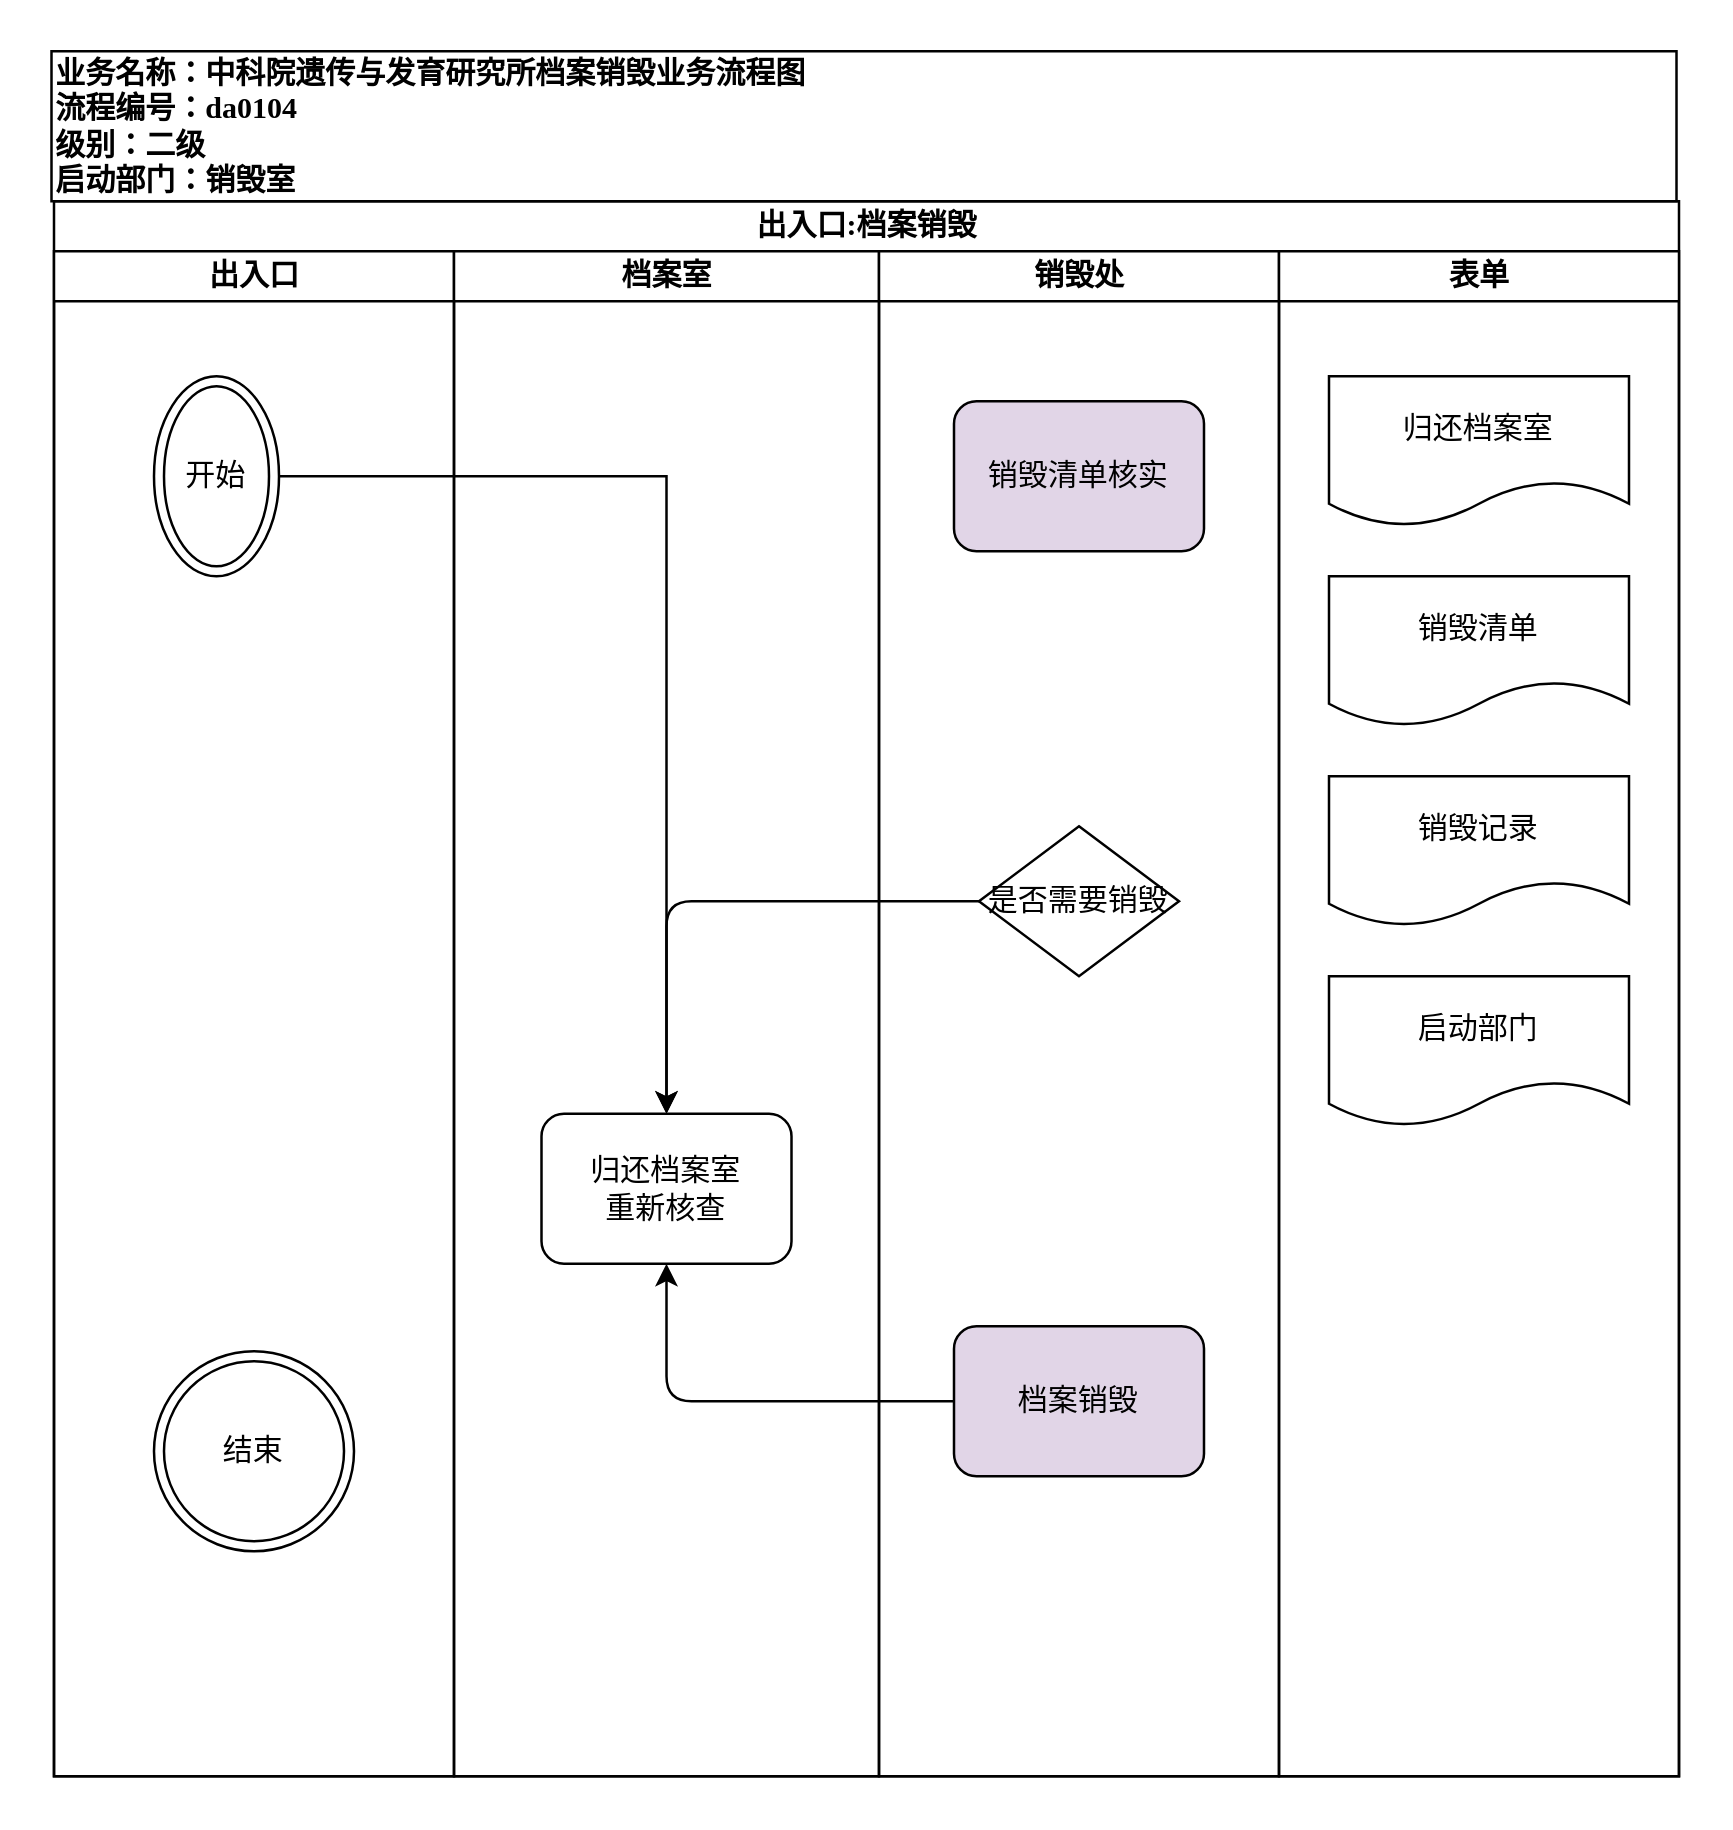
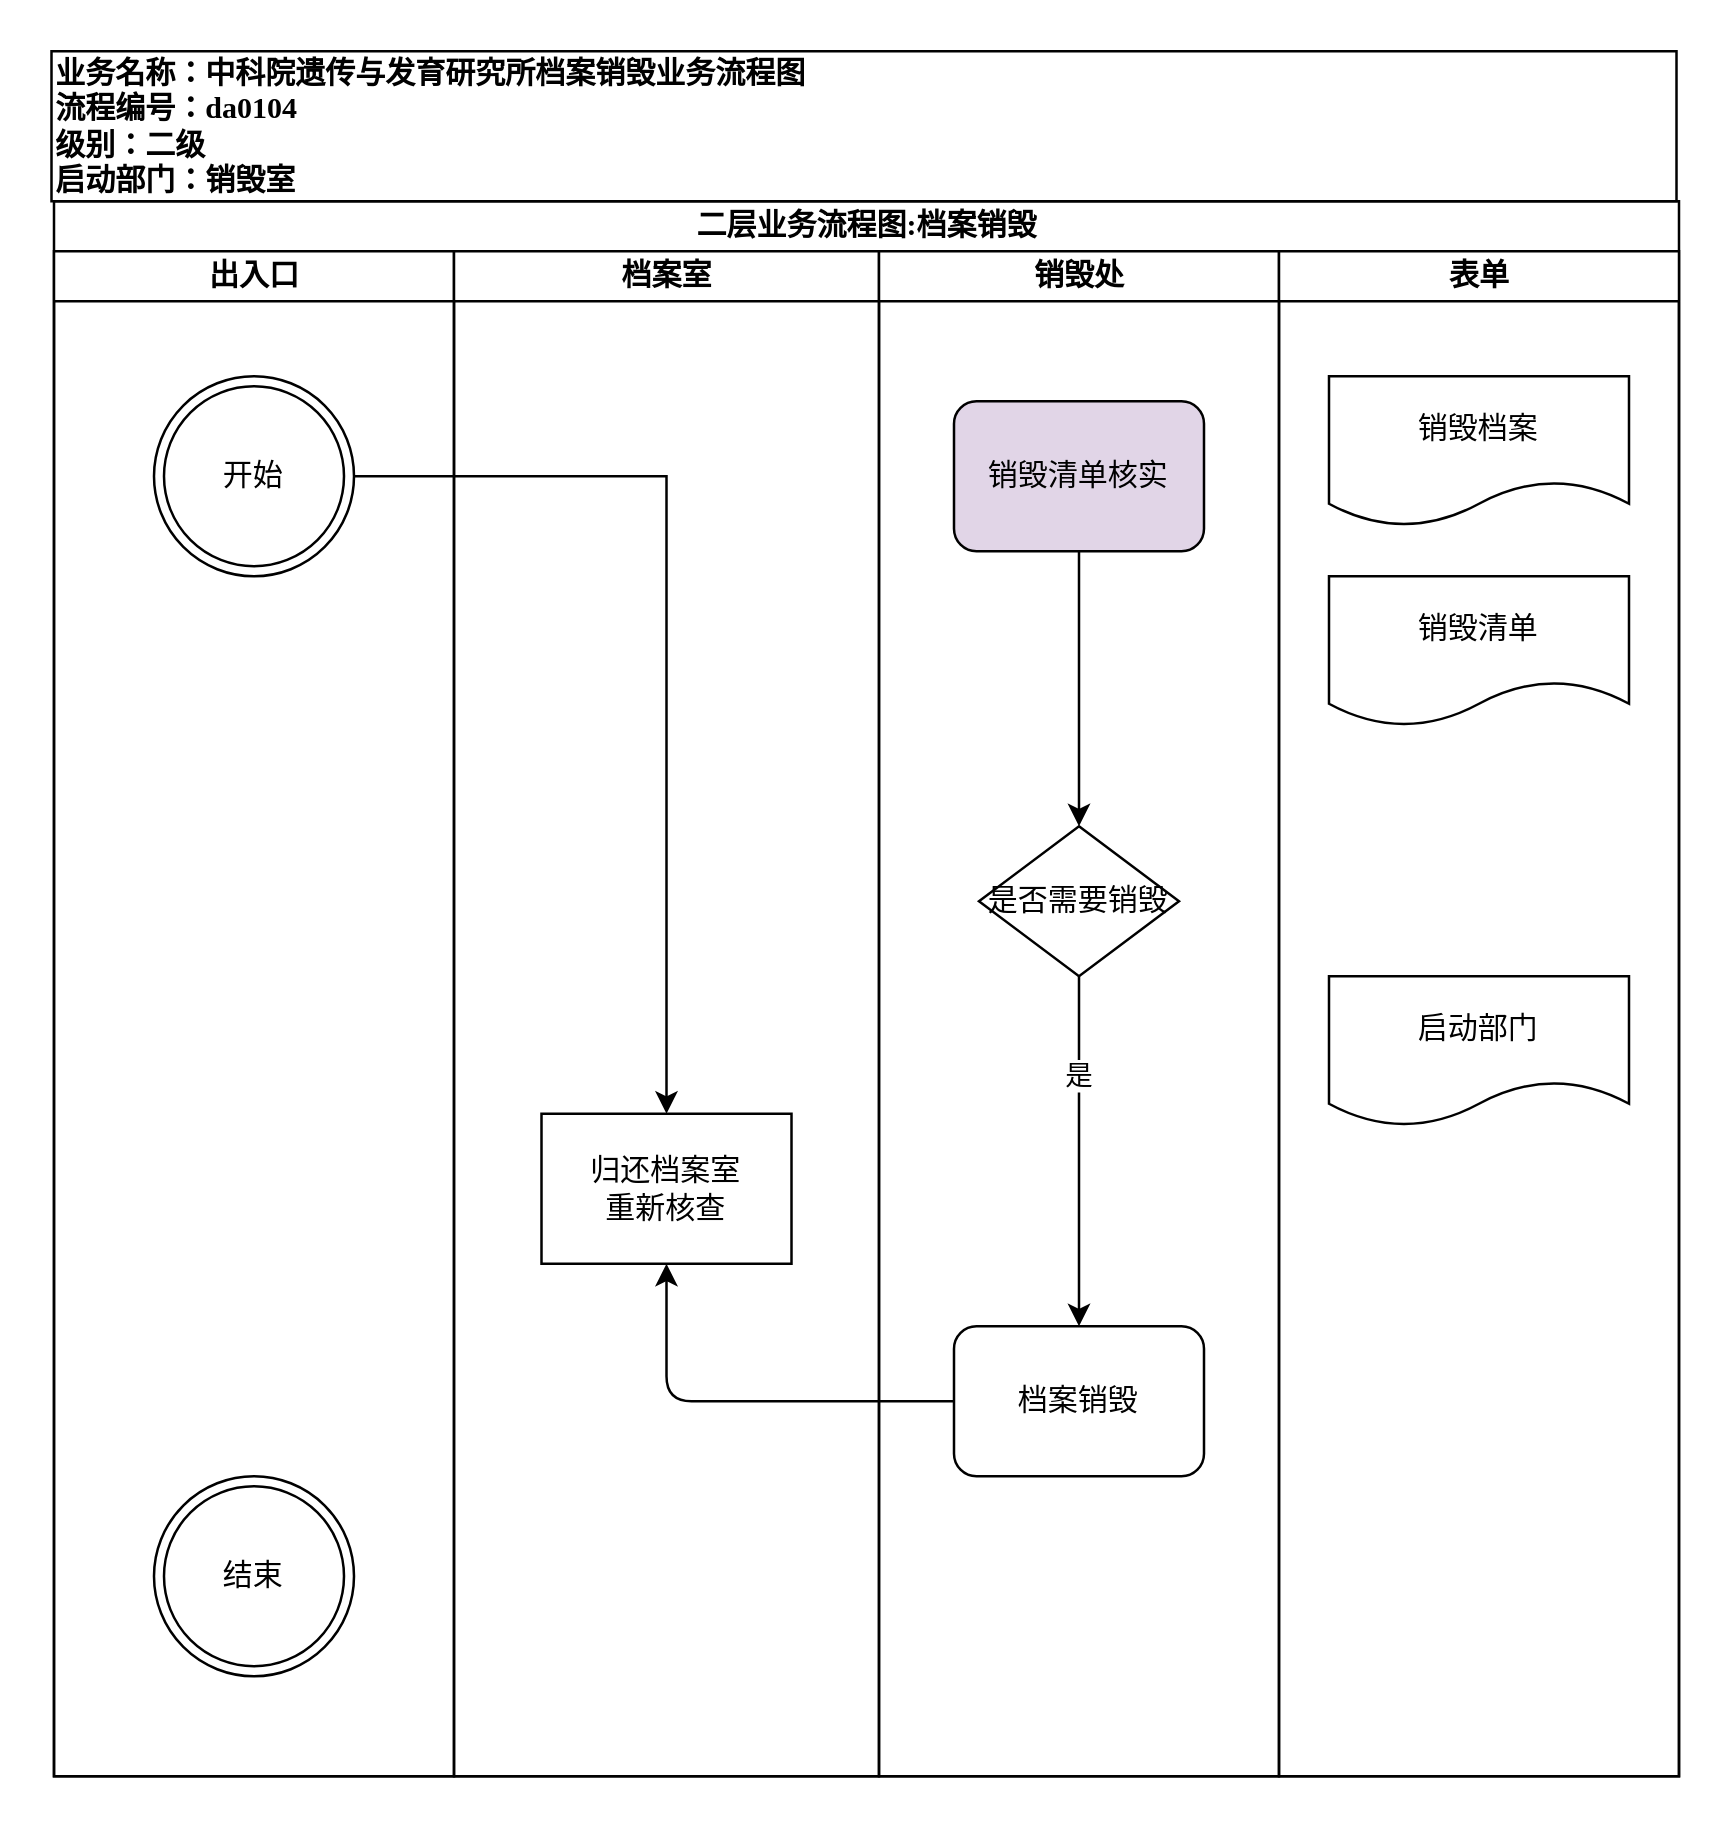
  <mxCell id="0" />
  <mxCell id="1" parent="0" />
- <mxCell id="2" value="出入口:档案销毁" style="swimlane;html=1;childLayout=stackLayout;startSize=20;rounded=0;shadow=0;labelBackgroundColor=none;strokeWidth=1;fontFamily=Verdana;fontSize=12;align=center;verticalAlign=middle;swimlaneFillColor=none;" parent="1" vertex="1"><mxGeometry x="21" y="80" width="650" height="630" as="geometry" /></mxCell>
+ <mxCell id="2" value="二层业务流程图:档案销毁" style="swimlane;html=1;childLayout=stackLayout;startSize=20;rounded=0;shadow=0;labelBackgroundColor=none;strokeWidth=1;fontFamily=Verdana;fontSize=12;align=center;verticalAlign=middle;swimlaneFillColor=none;" parent="1" vertex="1"><mxGeometry x="21" y="80" width="650" height="630" as="geometry" /></mxCell>
  <mxCell id="3" value="出入口" style="swimlane;html=1;startSize=20;fontSize=12;verticalAlign=middle;" parent="2" vertex="1"><mxGeometry y="20" width="160" height="610" as="geometry" /></mxCell>
- <mxCell id="4" value="开始" style="ellipse;shape=doubleEllipse;whiteSpace=wrap;html=1;aspect=fixed;fontSize=12;verticalAlign=middle;" parent="3" vertex="1"><mxGeometry x="40" y="50" width="50" height="80" as="geometry" /></mxCell>
- <mxCell id="5" value="结束" style="ellipse;shape=doubleEllipse;whiteSpace=wrap;html=1;aspect=fixed;fontSize=12;verticalAlign=middle;" parent="3" vertex="1"><mxGeometry x="40" y="440" width="80" height="80" as="geometry" /></mxCell>
+ <mxCell id="4" value="开始" style="ellipse;shape=doubleEllipse;whiteSpace=wrap;html=1;aspect=fixed;fontSize=12;verticalAlign=middle;" parent="3" vertex="1"><mxGeometry x="40" y="50" width="80" height="80" as="geometry" /></mxCell>
+ <mxCell id="5" value="结束" style="ellipse;shape=doubleEllipse;whiteSpace=wrap;html=1;aspect=fixed;fontSize=12;verticalAlign=middle;" parent="3" vertex="1"><mxGeometry x="40" y="490" width="80" height="80" as="geometry" /></mxCell>
  <mxCell id="6" value="档案室" style="swimlane;html=1;startSize=20;fontSize=12;verticalAlign=middle;" parent="2" vertex="1"><mxGeometry x="160" y="20" width="170" height="610" as="geometry" /></mxCell>
- <mxCell id="7" value="归还档案室&lt;br&gt;重新核查" style="rounded=1;whiteSpace=wrap;html=1;shadow=0;labelBackgroundColor=none;strokeWidth=1;fontFamily=Verdana;fontSize=12;align=center;verticalAlign=middle;" parent="6" vertex="1"><mxGeometry x="35" y="345" width="100" height="60" as="geometry" /></mxCell>
+ <mxCell id="7" value="归还档案室&lt;br&gt;重新核查" style="whiteSpace=wrap;html=1;shadow=0;labelBackgroundColor=none;strokeWidth=1;fontFamily=Verdana;fontSize=12;align=center;verticalAlign=middle;rounded=0;" parent="6" vertex="1"><mxGeometry x="35" y="345" width="100" height="60" as="geometry" /></mxCell>
  <mxCell id="8" value="销毁处" style="swimlane;html=1;startSize=20;fontSize=12;verticalAlign=middle;" parent="2" vertex="1"><mxGeometry x="330" y="20" width="160" height="610" as="geometry" /></mxCell>
- <mxCell id="9" value="档案销毁" style="rounded=1;whiteSpace=wrap;html=1;shadow=0;labelBackgroundColor=none;strokeWidth=1;fontFamily=Verdana;fontSize=12;align=center;verticalAlign=middle;fillColor=#e1d5e7;" parent="8" vertex="1"><mxGeometry x="30" y="430" width="100" height="60" as="geometry" /></mxCell>
+ <mxCell id="9" value="档案销毁" style="rounded=1;whiteSpace=wrap;html=1;shadow=0;labelBackgroundColor=none;strokeWidth=1;fontFamily=Verdana;fontSize=12;align=center;verticalAlign=middle;" parent="8" vertex="1"><mxGeometry x="30" y="430" width="100" height="60" as="geometry" /></mxCell>
+ <mxCell id="10" style="edgeStyle=orthogonalEdgeStyle;rounded=0;orthogonalLoop=1;jettySize=auto;html=1;entryX=0.5;entryY=0;entryDx=0;entryDy=0;" parent="8" source="11" target="12" edge="1"><mxGeometry relative="1" as="geometry" /></mxCell>
  <mxCell id="11" value="销毁清单核实" style="rounded=1;whiteSpace=wrap;html=1;shadow=0;labelBackgroundColor=none;strokeWidth=1;fontFamily=Verdana;fontSize=12;align=center;verticalAlign=middle;fillColor=#e1d5e7;" parent="8" vertex="1"><mxGeometry x="30" y="60" width="100" height="60" as="geometry" /></mxCell>
  <mxCell id="12" value="是否需要销毁" style="rhombus;whiteSpace=wrap;html=1;rounded=0;shadow=0;labelBackgroundColor=none;strokeWidth=1;fontFamily=Verdana;fontSize=12;align=center;verticalAlign=middle;" parent="8" vertex="1"><mxGeometry x="40" y="230" width="80" height="60" as="geometry" /></mxCell>
+ <mxCell id="13" style="edgeStyle=orthogonalEdgeStyle;rounded=1;orthogonalLoop=1;jettySize=auto;html=1;entryX=0.5;entryY=0;entryDx=0;entryDy=0;" parent="8" source="12" target="9" edge="1"><mxGeometry relative="1" as="geometry"><mxPoint x="-41" y="490" as="targetPoint" /><Array as="points"><mxPoint x="79" y="430" /></Array></mxGeometry></mxCell>
+ <mxCell id="14" value="是" style="edgeLabel;html=1;align=center;verticalAlign=middle;resizable=0;points=[];" parent="13" vertex="1" connectable="0"><mxGeometry x="-0.438" y="-1" relative="1" as="geometry"><mxPoint as="offset" /></mxGeometry></mxCell>
  <mxCell id="15" value="表单" style="swimlane;html=1;startSize=20;fontSize=12;verticalAlign=middle;" parent="2" vertex="1"><mxGeometry x="490" y="20" width="160" height="610" as="geometry" /></mxCell>
- <mxCell id="16" value="归还档案室" style="shape=document;whiteSpace=wrap;html=1;boundedLbl=1;fontSize=12;verticalAlign=middle;" parent="15" vertex="1"><mxGeometry x="20" y="50" width="120" height="60" as="geometry" /></mxCell>
- <mxCell id="17" value="销毁记录" style="shape=document;whiteSpace=wrap;html=1;boundedLbl=1;fontSize=12;verticalAlign=middle;" parent="15" vertex="1"><mxGeometry x="20" y="210" width="120" height="60" as="geometry" /></mxCell>
+ <mxCell id="16" value="销毁档案" style="shape=document;whiteSpace=wrap;html=1;boundedLbl=1;fontSize=12;verticalAlign=middle;" parent="15" vertex="1"><mxGeometry x="20" y="50" width="120" height="60" as="geometry" /></mxCell>
  <mxCell id="18" value="销毁清单" style="shape=document;whiteSpace=wrap;html=1;boundedLbl=1;fontSize=12;verticalAlign=middle;" parent="15" vertex="1"><mxGeometry x="20" y="130" width="120" height="60" as="geometry" /></mxCell>
  <mxCell id="19" value="启动部门" style="shape=document;whiteSpace=wrap;html=1;boundedLbl=1;fontSize=12;verticalAlign=middle;" vertex="1" parent="15"><mxGeometry x="20" y="290" width="120" height="60" as="geometry" /></mxCell>
  <mxCell id="20" style="edgeStyle=orthogonalEdgeStyle;rounded=0;orthogonalLoop=1;jettySize=auto;html=1;" parent="2" source="4" target="7" edge="1"><mxGeometry relative="1" as="geometry"><mxPoint x="190.0" y="110" as="targetPoint" /></mxGeometry></mxCell>
- <mxCell id="21" style="edgeStyle=orthogonalEdgeStyle;rounded=1;orthogonalLoop=1;jettySize=auto;html=1;entryX=0.5;entryY=0;entryDx=0;entryDy=0;" parent="2" source="12" target="7" edge="1"><mxGeometry relative="1" as="geometry"><mxPoint x="229" y="430" as="targetPoint" /><Array as="points"><mxPoint x="245" y="280" /></Array></mxGeometry></mxCell>
  <mxCell id="22" style="edgeStyle=orthogonalEdgeStyle;rounded=1;orthogonalLoop=1;jettySize=auto;html=1;" parent="2" source="9" target="7" edge="1"><mxGeometry relative="1" as="geometry" /></mxCell>
  <mxCell id="23" value="&lt;span style=&quot;font-family: Verdana; font-weight: 700;&quot;&gt;业务名称：中科院遗传与发育研究所档案销毁业务流程图&lt;br&gt;流程编号：da0104&lt;br&gt;级别：二级&lt;br&gt;启动部门：销毁室&lt;br&gt;&lt;/span&gt;" style="rounded=0;whiteSpace=wrap;html=1;align=left;" parent="1" vertex="1"><mxGeometry x="20" y="20" width="650" height="60" as="geometry" /></mxCell>
